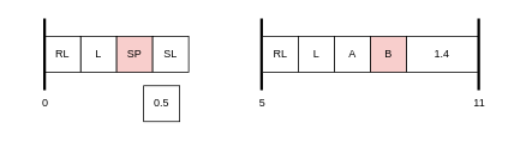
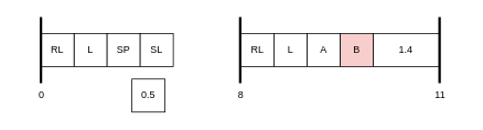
  <mxCell id="0" />
  <mxCell id="1" parent="0" />
  <mxCell id="2" value="L" style="rounded=0;whiteSpace=wrap;html=1;" parent="1" vertex="1"><mxGeometry x="89" y="40" width="40" height="40" as="geometry" /></mxCell>
  <mxCell id="3" value="RL" style="rounded=0;whiteSpace=wrap;html=1;" parent="1" vertex="1"><mxGeometry x="49" y="40" width="40" height="40" as="geometry" /></mxCell>
  <mxCell id="4" value="" style="endArrow=none;html=1;rounded=0;strokeWidth=3;strokeColor=default;" parent="1" edge="1"><mxGeometry width="50" height="50" relative="1" as="geometry"><mxPoint x="289.95" y="20" as="sourcePoint" /><mxPoint x="289.95" y="100" as="targetPoint" /></mxGeometry></mxCell>
- <mxCell id="5" value="5" style="text;html=1;strokeColor=none;fillColor=none;align=center;verticalAlign=middle;whiteSpace=wrap;rounded=0;" parent="1" vertex="1"><mxGeometry x="261" y="100" width="60" height="30" as="geometry" /></mxCell>
+ <mxCell id="5" value="8" style="text;html=1;strokeColor=none;fillColor=none;align=center;verticalAlign=middle;whiteSpace=wrap;rounded=0;" parent="1" vertex="1"><mxGeometry x="261" y="100" width="60" height="30" as="geometry" /></mxCell>
  <mxCell id="6" value="11" style="text;html=1;strokeColor=none;fillColor=none;align=center;verticalAlign=middle;whiteSpace=wrap;rounded=0;" parent="1" vertex="1"><mxGeometry x="502" y="100" width="60" height="30" as="geometry" /></mxCell>
  <mxCell id="7" value="" style="endArrow=none;html=1;rounded=0;strokeWidth=3;strokeColor=default;" parent="1" edge="1"><mxGeometry width="50" height="50" relative="1" as="geometry"><mxPoint x="49" y="20" as="sourcePoint" /><mxPoint x="49" y="100" as="targetPoint" /></mxGeometry></mxCell>
  <mxCell id="8" value="" style="endArrow=none;html=1;rounded=0;strokeWidth=3;strokeColor=default;" parent="1" edge="1"><mxGeometry width="50" height="50" relative="1" as="geometry"><mxPoint x="531" y="20" as="sourcePoint" /><mxPoint x="531" y="100" as="targetPoint" /></mxGeometry></mxCell>
  <mxCell id="9" value="0" style="text;html=1;strokeColor=none;fillColor=none;align=center;verticalAlign=middle;whiteSpace=wrap;rounded=0;" parent="1" vertex="1"><mxGeometry x="20" y="100" width="60" height="30" as="geometry" /></mxCell>
- <mxCell id="10" value="SP" style="rounded=0;whiteSpace=wrap;html=1;fillColor=#f8cecc;" parent="1" vertex="1"><mxGeometry x="129" y="40" width="40" height="40" as="geometry" /></mxCell>
+ <mxCell id="10" value="SP" style="rounded=0;whiteSpace=wrap;html=1;" parent="1" vertex="1"><mxGeometry x="129" y="40" width="40" height="40" as="geometry" /></mxCell>
  <mxCell id="11" value="SL" style="rounded=0;whiteSpace=wrap;html=1;" parent="1" vertex="1"><mxGeometry x="169" y="40" width="40" height="40" as="geometry" /></mxCell>
  <mxCell id="12" value="0.5" style="rounded=0;whiteSpace=wrap;html=1;" parent="1" vertex="1"><mxGeometry x="159" y="95" width="40" height="40" as="geometry" /></mxCell>
  <mxCell id="13" value="L" style="rounded=0;whiteSpace=wrap;html=1;" parent="1" vertex="1"><mxGeometry x="331" y="40" width="40" height="40" as="geometry" /></mxCell>
  <mxCell id="14" value="RL" style="rounded=0;whiteSpace=wrap;html=1;" parent="1" vertex="1"><mxGeometry x="291" y="40" width="40" height="40" as="geometry" /></mxCell>
  <mxCell id="15" value="A" style="rounded=0;whiteSpace=wrap;html=1;" parent="1" vertex="1"><mxGeometry x="371" y="40" width="40" height="40" as="geometry" /></mxCell>
  <mxCell id="16" value="B" style="rounded=0;whiteSpace=wrap;html=1;fillColor=#f8cecc;" parent="1" vertex="1"><mxGeometry x="411" y="40" width="40" height="40" as="geometry" /></mxCell>
  <mxCell id="17" value="1.4" style="rounded=0;whiteSpace=wrap;html=1;" parent="1" vertex="1"><mxGeometry x="451" y="40" width="79" height="40" as="geometry" /></mxCell>
